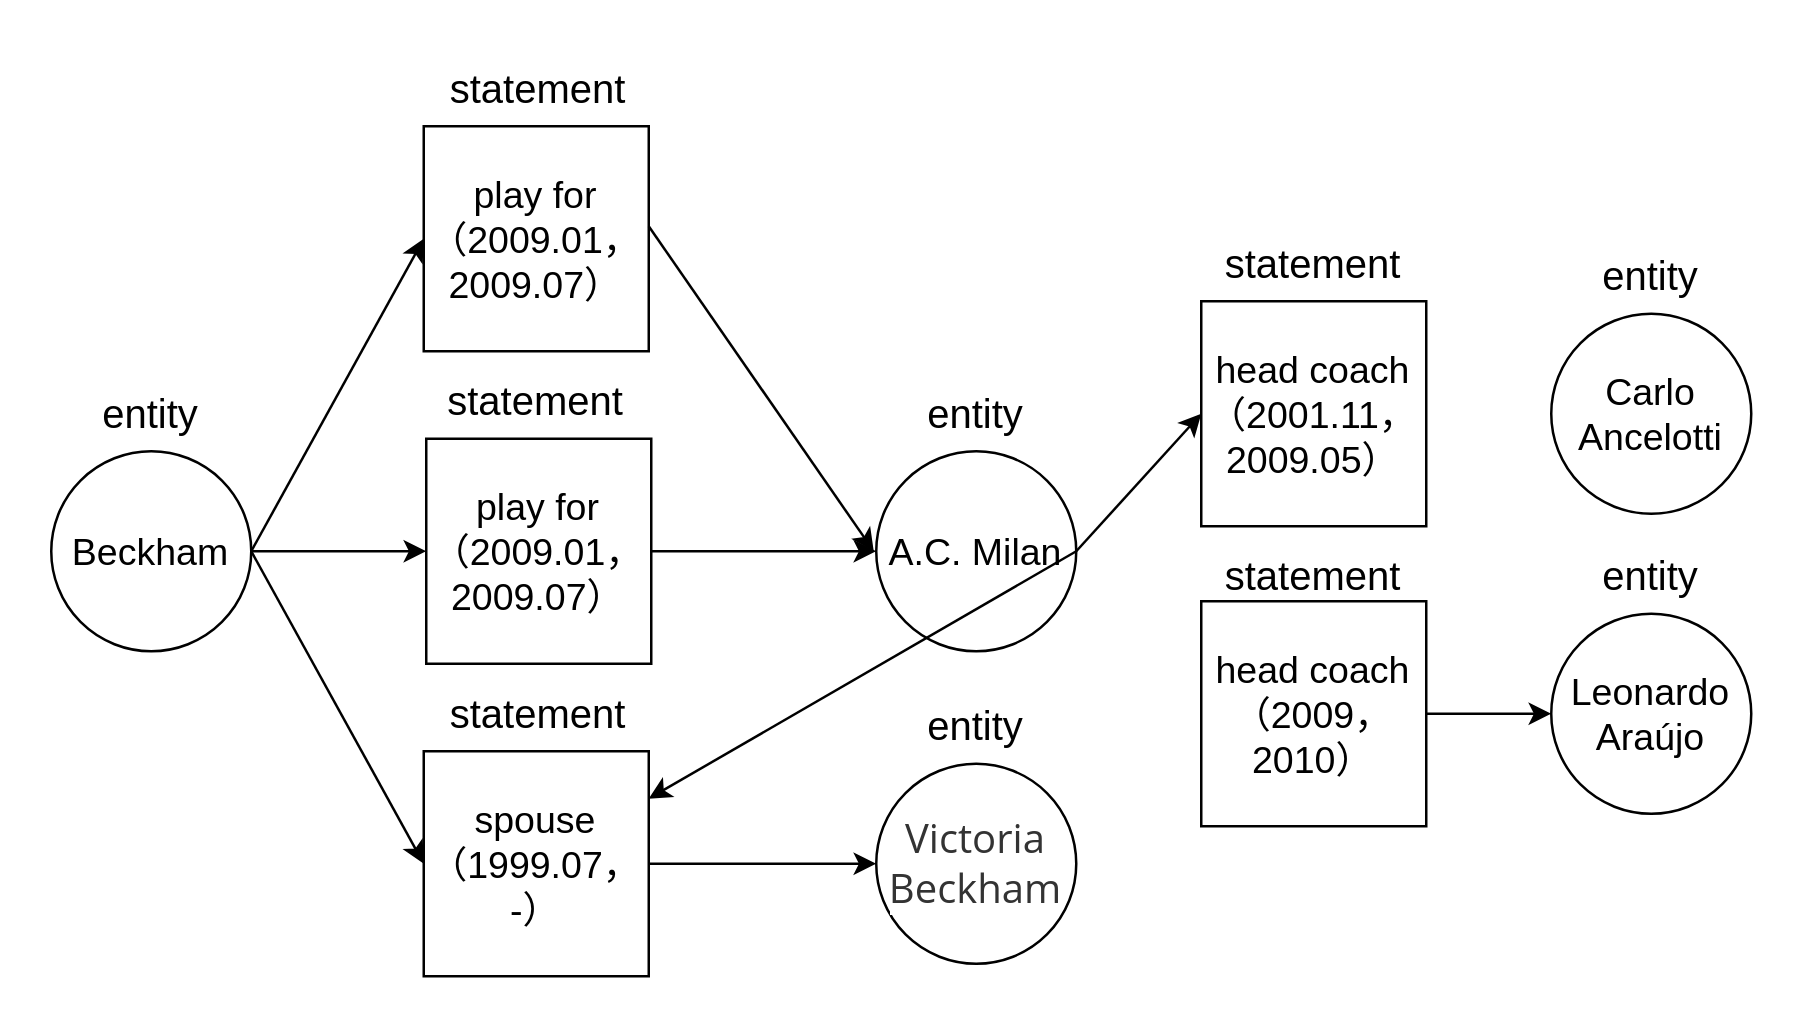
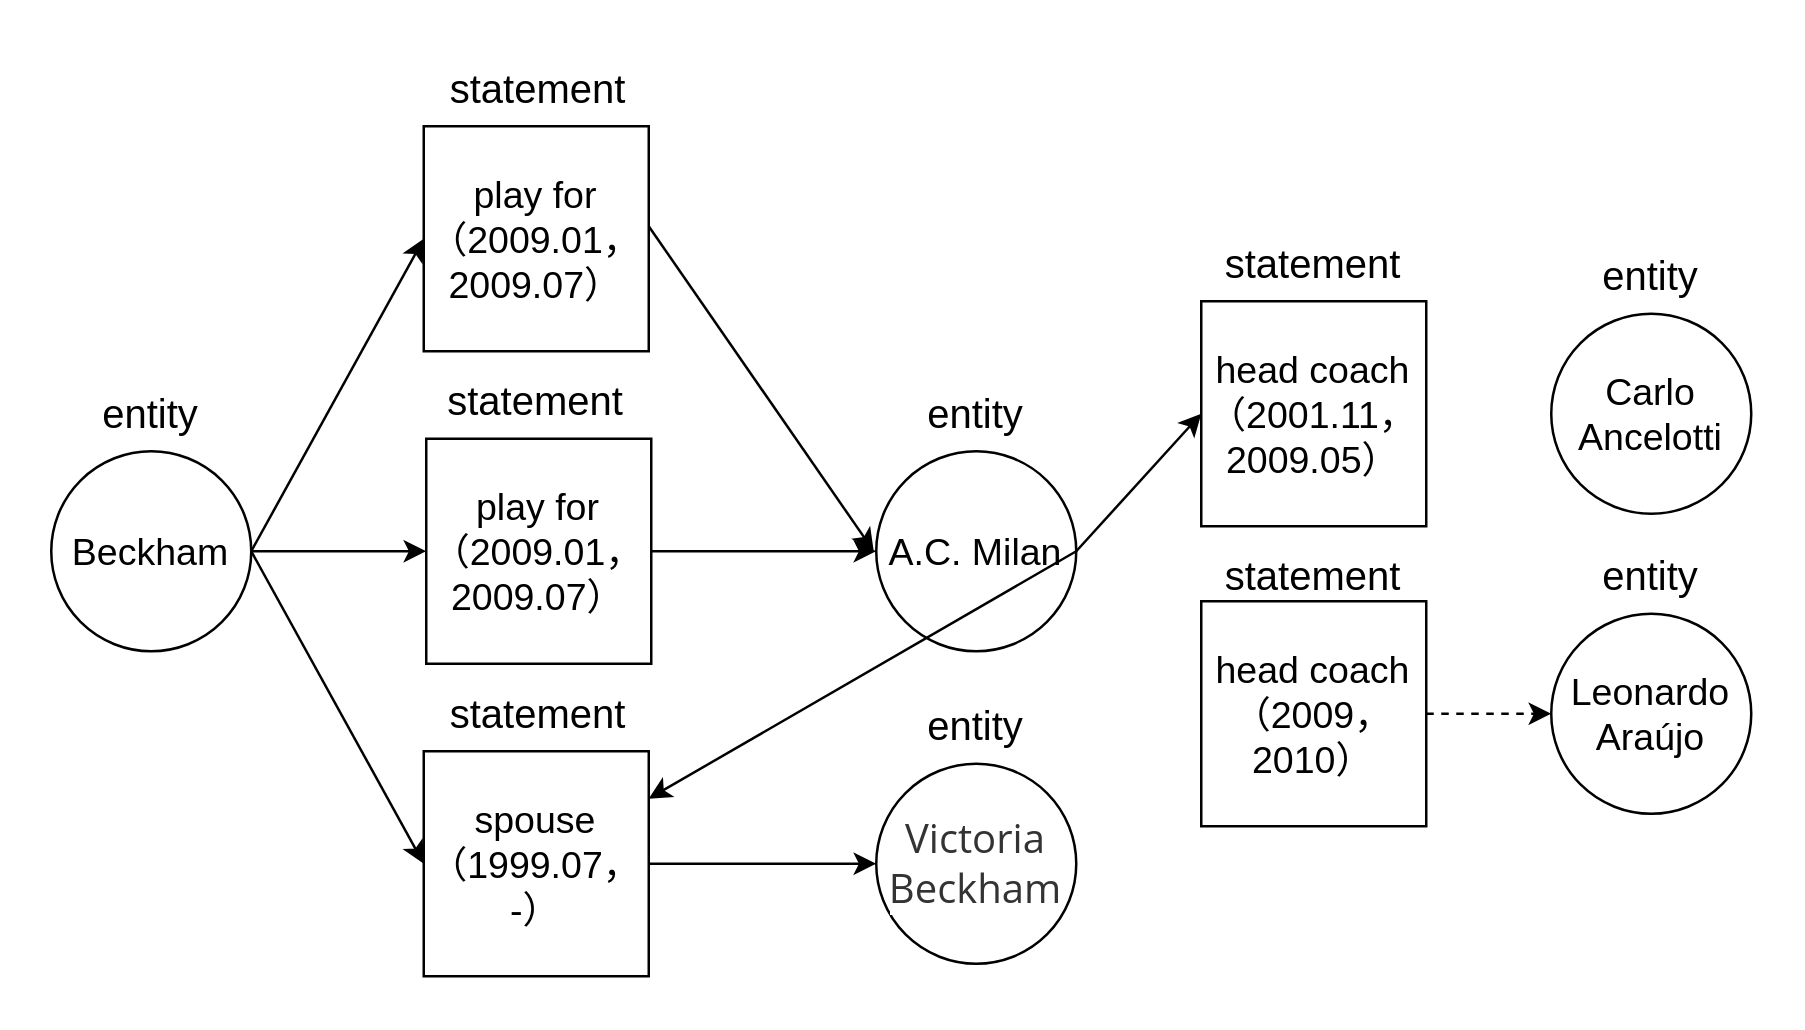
  <mxCell id="0" />
  <mxCell id="1" parent="0" />
  <mxCell id="2" value="Beckham" style="ellipse;whiteSpace=wrap;html=1;aspect=fixed;fontSize=15;" vertex="1" parent="1"><mxGeometry x="20" y="180" width="80" height="80" as="geometry" /></mxCell>
  <mxCell id="3" value="play for&lt;br&gt;（2009.01，&lt;br&gt;2009.07）" style="whiteSpace=wrap;html=1;aspect=fixed;fontSize=15;" vertex="1" parent="1"><mxGeometry x="169" y="50" width="90" height="90" as="geometry" /></mxCell>
  <mxCell id="4" value="entity" style="text;html=1;strokeColor=none;fillColor=none;align=center;verticalAlign=middle;whiteSpace=wrap;rounded=0;fontSize=16;" vertex="1" parent="1"><mxGeometry x="30" y="150" width="60" height="30" as="geometry" /></mxCell>
  <mxCell id="5" value="statement" style="text;html=1;strokeColor=none;fillColor=none;align=center;verticalAlign=middle;whiteSpace=wrap;rounded=0;fontSize=16;" vertex="1" parent="1"><mxGeometry x="185" y="20" width="60" height="30" as="geometry" /></mxCell>
  <mxCell id="6" style="edgeStyle=orthogonalEdgeStyle;rounded=0;orthogonalLoop=1;jettySize=auto;html=1;exitX=1;exitY=0.5;exitDx=0;exitDy=0;fontSize=16;strokeWidth=1;" edge="1" parent="1" source="7"><mxGeometry relative="1" as="geometry"><mxPoint x="350" y="220" as="targetPoint" /></mxGeometry></mxCell>
  <mxCell id="7" value="play for&lt;br&gt;（2009.01，&lt;br&gt;2009.07）" style="whiteSpace=wrap;html=1;aspect=fixed;fontSize=15;" vertex="1" parent="1"><mxGeometry x="170" y="175" width="90" height="90" as="geometry" /></mxCell>
  <mxCell id="8" style="edgeStyle=orthogonalEdgeStyle;rounded=0;orthogonalLoop=1;jettySize=auto;html=1;exitX=1;exitY=0.5;exitDx=0;exitDy=0;fontSize=16;strokeWidth=1;" edge="1" parent="1" source="9"><mxGeometry relative="1" as="geometry"><mxPoint x="350" y="345" as="targetPoint" /></mxGeometry></mxCell>
  <mxCell id="9" value="spouse&lt;br&gt;（1999.07，&lt;br&gt;-）" style="whiteSpace=wrap;html=1;aspect=fixed;fontSize=15;" vertex="1" parent="1"><mxGeometry x="169" y="300" width="90" height="90" as="geometry" /></mxCell>
  <mxCell id="10" value="statement" style="text;html=1;strokeColor=none;fillColor=none;align=center;verticalAlign=middle;whiteSpace=wrap;rounded=0;fontSize=16;" vertex="1" parent="1"><mxGeometry x="184" y="145" width="60" height="30" as="geometry" /></mxCell>
  <mxCell id="11" value="statement" style="text;html=1;strokeColor=none;fillColor=none;align=center;verticalAlign=middle;whiteSpace=wrap;rounded=0;fontSize=16;" vertex="1" parent="1"><mxGeometry x="185" y="270" width="60" height="30" as="geometry" /></mxCell>
  <mxCell id="12" value="" style="endArrow=classic;html=1;rounded=0;fontSize=16;strokeWidth=1;entryX=0;entryY=0.5;entryDx=0;entryDy=0;" edge="1" parent="1" target="3"><mxGeometry width="50" height="50" relative="1" as="geometry"><mxPoint x="100" y="220" as="sourcePoint" /><mxPoint x="150" y="170" as="targetPoint" /></mxGeometry></mxCell>
  <mxCell id="13" value="" style="endArrow=classic;html=1;rounded=0;fontSize=16;strokeWidth=1;entryX=0;entryY=0.5;entryDx=0;entryDy=0;" edge="1" parent="1" target="7"><mxGeometry width="50" height="50" relative="1" as="geometry"><mxPoint x="100" y="220" as="sourcePoint" /><mxPoint x="204" y="100" as="targetPoint" /></mxGeometry></mxCell>
  <mxCell id="14" value="" style="endArrow=classic;html=1;rounded=0;fontSize=16;strokeWidth=1;entryX=0;entryY=0.5;entryDx=0;entryDy=0;" edge="1" parent="1" target="9"><mxGeometry width="50" height="50" relative="1" as="geometry"><mxPoint x="100" y="220" as="sourcePoint" /><mxPoint x="404" y="217.5" as="targetPoint" /></mxGeometry></mxCell>
  <mxCell id="15" value="" style="endArrow=classic;html=1;rounded=0;fontSize=16;strokeWidth=1;" edge="1" parent="1"><mxGeometry width="50" height="50" relative="1" as="geometry"><mxPoint x="259" y="90" as="sourcePoint" /><mxPoint x="349" y="220" as="targetPoint" /></mxGeometry></mxCell>
  <mxCell id="16" value="A.C. Milan" style="ellipse;whiteSpace=wrap;html=1;aspect=fixed;fontSize=15;" vertex="1" parent="1"><mxGeometry x="350" y="180" width="80" height="80" as="geometry" /></mxCell>
  <mxCell id="17" value="entity" style="text;html=1;strokeColor=none;fillColor=none;align=center;verticalAlign=middle;whiteSpace=wrap;rounded=0;fontSize=16;" vertex="1" parent="1"><mxGeometry x="360" y="150" width="60" height="30" as="geometry" /></mxCell>
  <mxCell id="18" value="&lt;span style=&quot;color: rgb(51 , 51 , 51) ; font-family: &amp;#34;open sans&amp;#34; , &amp;#34;clear sans&amp;#34; , &amp;#34;helvetica neue&amp;#34; , &amp;#34;helvetica&amp;#34; , &amp;#34;arial&amp;#34; , sans-serif ; font-size: 16px ; background-color: rgb(255 , 255 , 255)&quot;&gt;Victoria Beckham&lt;/span&gt;" style="ellipse;whiteSpace=wrap;html=1;aspect=fixed;fontSize=15;" vertex="1" parent="1"><mxGeometry x="350" y="305" width="80" height="80" as="geometry" /></mxCell>
  <mxCell id="19" value="entity" style="text;html=1;strokeColor=none;fillColor=none;align=center;verticalAlign=middle;whiteSpace=wrap;rounded=0;fontSize=16;" vertex="1" parent="1"><mxGeometry x="360" y="275" width="60" height="30" as="geometry" /></mxCell>
  <mxCell id="20" value="head coach&lt;br&gt;（2001.11，&lt;br&gt;2009.05）" style="whiteSpace=wrap;html=1;aspect=fixed;fontSize=15;" vertex="1" parent="1"><mxGeometry x="480" y="120" width="90" height="90" as="geometry" /></mxCell>
  <mxCell id="21" value="statement" style="text;html=1;strokeColor=none;fillColor=none;align=center;verticalAlign=middle;whiteSpace=wrap;rounded=0;fontSize=16;" vertex="1" parent="1"><mxGeometry x="495" y="90" width="60" height="30" as="geometry" /></mxCell>
  <mxCell id="22" value="Carlo Ancelotti" style="ellipse;whiteSpace=wrap;html=1;aspect=fixed;fontSize=15;" vertex="1" parent="1"><mxGeometry x="620" y="125" width="80" height="80" as="geometry" /></mxCell>
  <mxCell id="23" value="entity" style="text;html=1;strokeColor=none;fillColor=none;align=center;verticalAlign=middle;whiteSpace=wrap;rounded=0;fontSize=16;" vertex="1" parent="1"><mxGeometry x="630" y="95" width="60" height="30" as="geometry" /></mxCell>
  <mxCell id="24" value="" style="endArrow=classic;html=1;rounded=0;fontSize=16;strokeWidth=1;entryX=0;entryY=0.5;entryDx=0;entryDy=0;" edge="1" parent="1" target="20"><mxGeometry width="50" height="50" relative="1" as="geometry"><mxPoint x="430" y="220" as="sourcePoint" /><mxPoint x="480" y="170" as="targetPoint" /></mxGeometry></mxCell>
  <mxCell id="25" value="" style="endArrow=classic;html=1;rounded=0;fontSize=16;strokeWidth=1;exitX=1;exitY=0.5;exitDx=0;exitDy=0;" edge="1" parent="1" source="16" target="9"><mxGeometry width="50" height="50" relative="1" as="geometry"><mxPoint x="440" y="300" as="sourcePoint" /><mxPoint x="490" y="245" as="targetPoint" /></mxGeometry></mxCell>
- <mxCell id="26" style="edgeStyle=orthogonalEdgeStyle;rounded=0;orthogonalLoop=1;jettySize=auto;html=1;exitX=1;exitY=0.5;exitDx=0;exitDy=0;entryX=0;entryY=0.5;entryDx=0;entryDy=0;fontSize=16;strokeWidth=1;" edge="1" parent="1" source="27" target="28"><mxGeometry relative="1" as="geometry" /></mxCell>
+ <mxCell id="26" style="edgeStyle=orthogonalEdgeStyle;rounded=0;orthogonalLoop=1;jettySize=auto;html=1;exitX=1;exitY=0.5;exitDx=0;exitDy=0;entryX=0;entryY=0.5;entryDx=0;entryDy=0;fontSize=16;strokeWidth=1;dashed=1;" edge="1" parent="1" source="27" target="28"><mxGeometry relative="1" as="geometry" /></mxCell>
  <mxCell id="27" value="head coach&lt;br&gt;（2009，&lt;br&gt;2010）" style="whiteSpace=wrap;html=1;aspect=fixed;fontSize=15;" vertex="1" parent="1"><mxGeometry x="480" y="240" width="90" height="90" as="geometry" /></mxCell>
  <mxCell id="28" value="Leonardo Araújo" style="ellipse;whiteSpace=wrap;html=1;aspect=fixed;fontSize=15;" vertex="1" parent="1"><mxGeometry x="620" y="245" width="80" height="80" as="geometry" /></mxCell>
  <mxCell id="29" value="entity" style="text;html=1;strokeColor=none;fillColor=none;align=center;verticalAlign=middle;whiteSpace=wrap;rounded=0;fontSize=16;" vertex="1" parent="1"><mxGeometry x="630" y="215" width="60" height="30" as="geometry" /></mxCell>
  <mxCell id="30" value="statement" style="text;html=1;strokeColor=none;fillColor=none;align=center;verticalAlign=middle;whiteSpace=wrap;rounded=0;fontSize=16;" vertex="1" parent="1"><mxGeometry x="495" y="215" width="60" height="30" as="geometry" /></mxCell>
